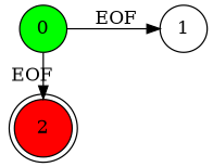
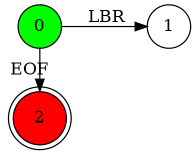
  digraph {
    rankdir=LR
    node [shape=circle style=filled]
    0 [fillcolor=green]
    2 [fillcolor=red shape=doublecircle]
    1 [style=""]
    subgraph sub_1 {
      rank=same
      0
      2
    }
    0 -> 2 [label=" EOF"]
-   0 -> 1 [label=EOF]
+   0 -> 1 [label=LBR]
  }
